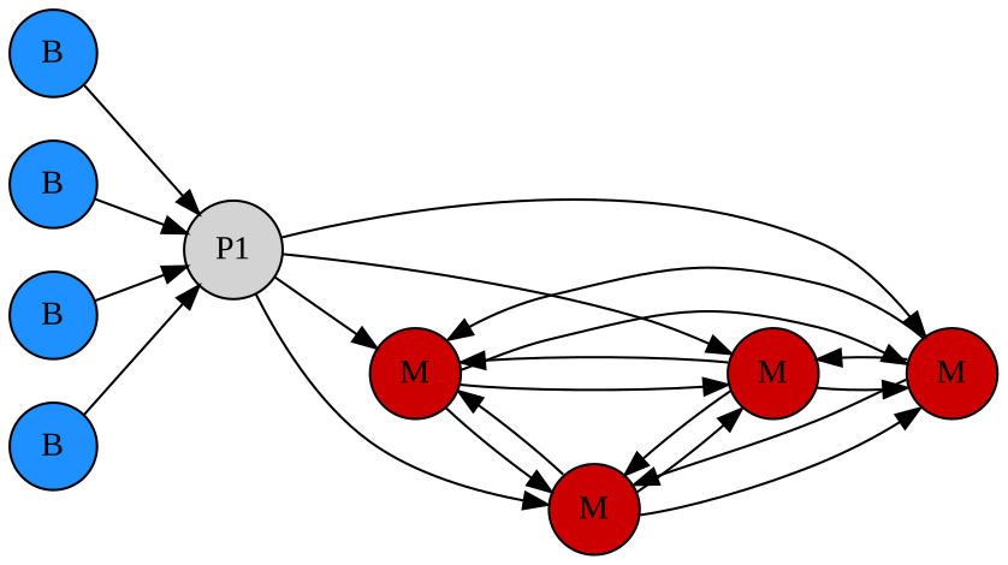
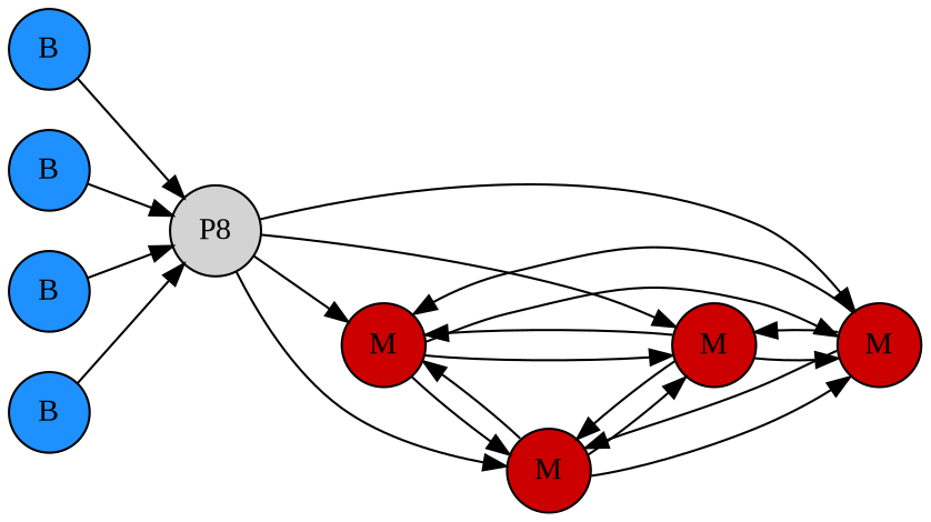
  digraph {
    rankdir=LR
    fontname="Liberation Serif"
    node [fillcolor=dodgerblue shape=circle style=filled fontname="Liberation Serif"]
    edge [fontname="Liberation Serif"]
    n1 [label=B]
-   n2 [label=P1 fillcolor=""]
+   n2 [label=P8 fillcolor=""]
    n3 [label=B]
    n4 [label=B]
    n5 [label=B]
    n6 [fillcolor=red3 label=M]
    n7 [fillcolor=red3 label=M]
    n8 [fillcolor=red3 label=M]
    n9 [fillcolor=red3 label=M]
    n1 -> n2
    n2 -> n6
    n2 -> n7
    n2 -> n8
    n2 -> n9
    n3 -> n2
    n4 -> n2
    n5 -> n2
    n6 -> n7
    n6 -> n8
    n6 -> n9
    n7 -> n6
    n7 -> n8
    n7 -> n9
    n8 -> n6
    n8 -> n7
    n8 -> n9
    n9 -> n6
    n9 -> n7
    n9 -> n8
  }
